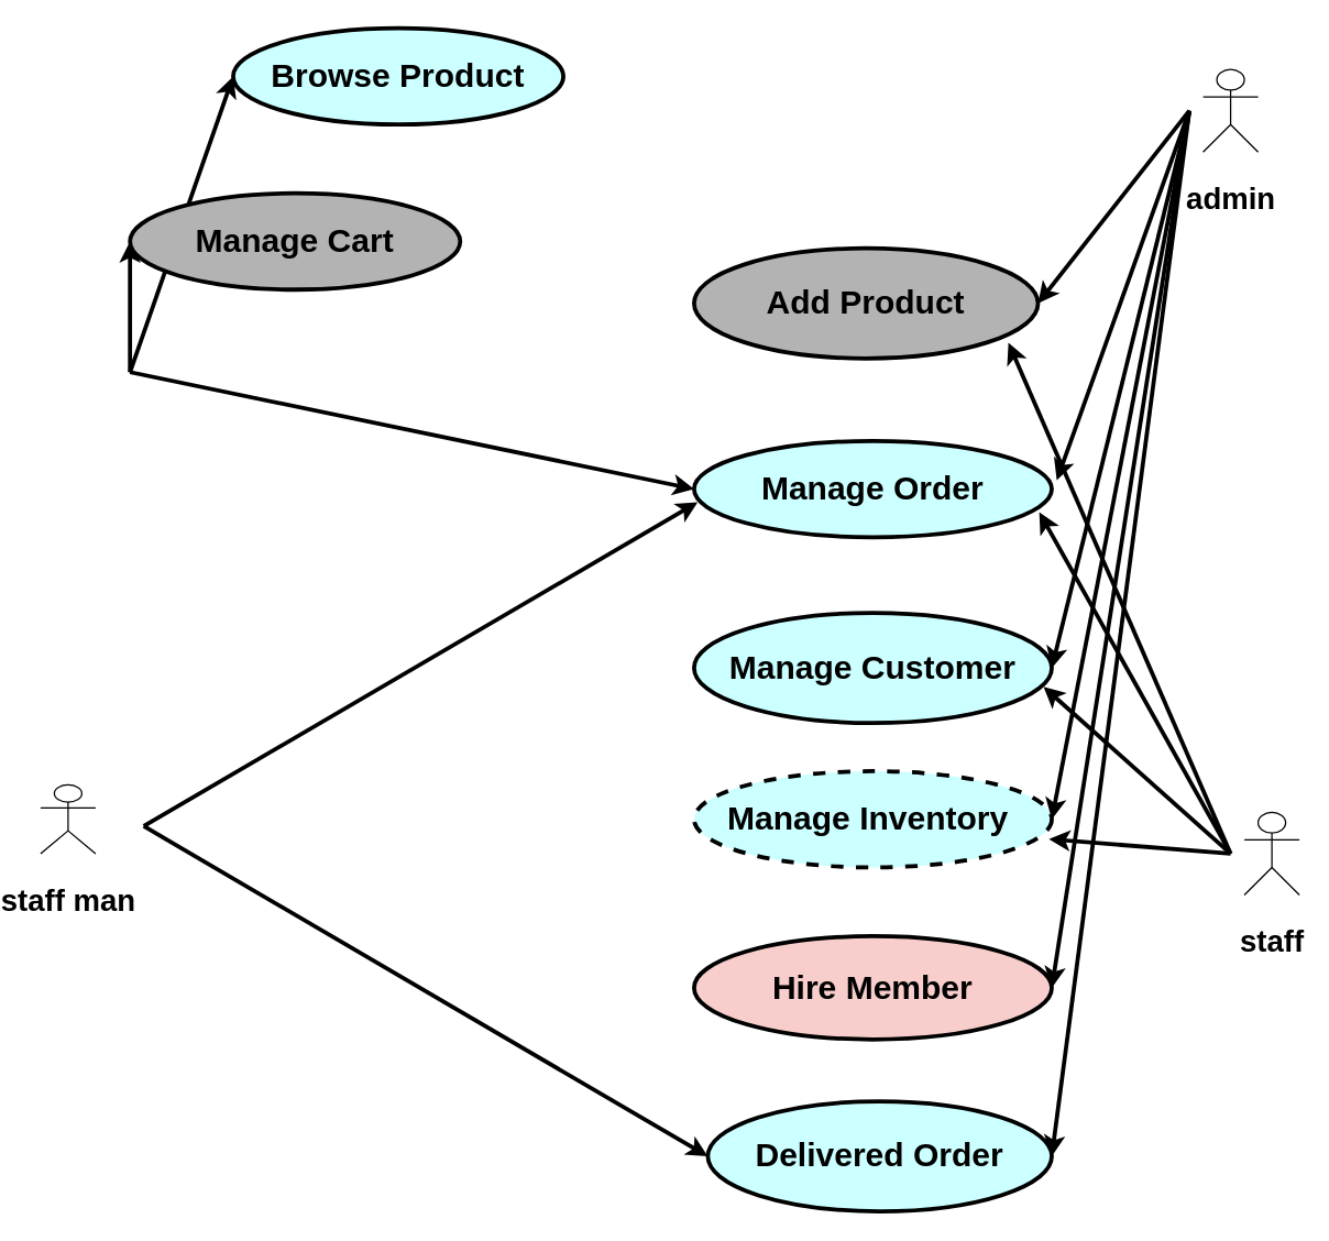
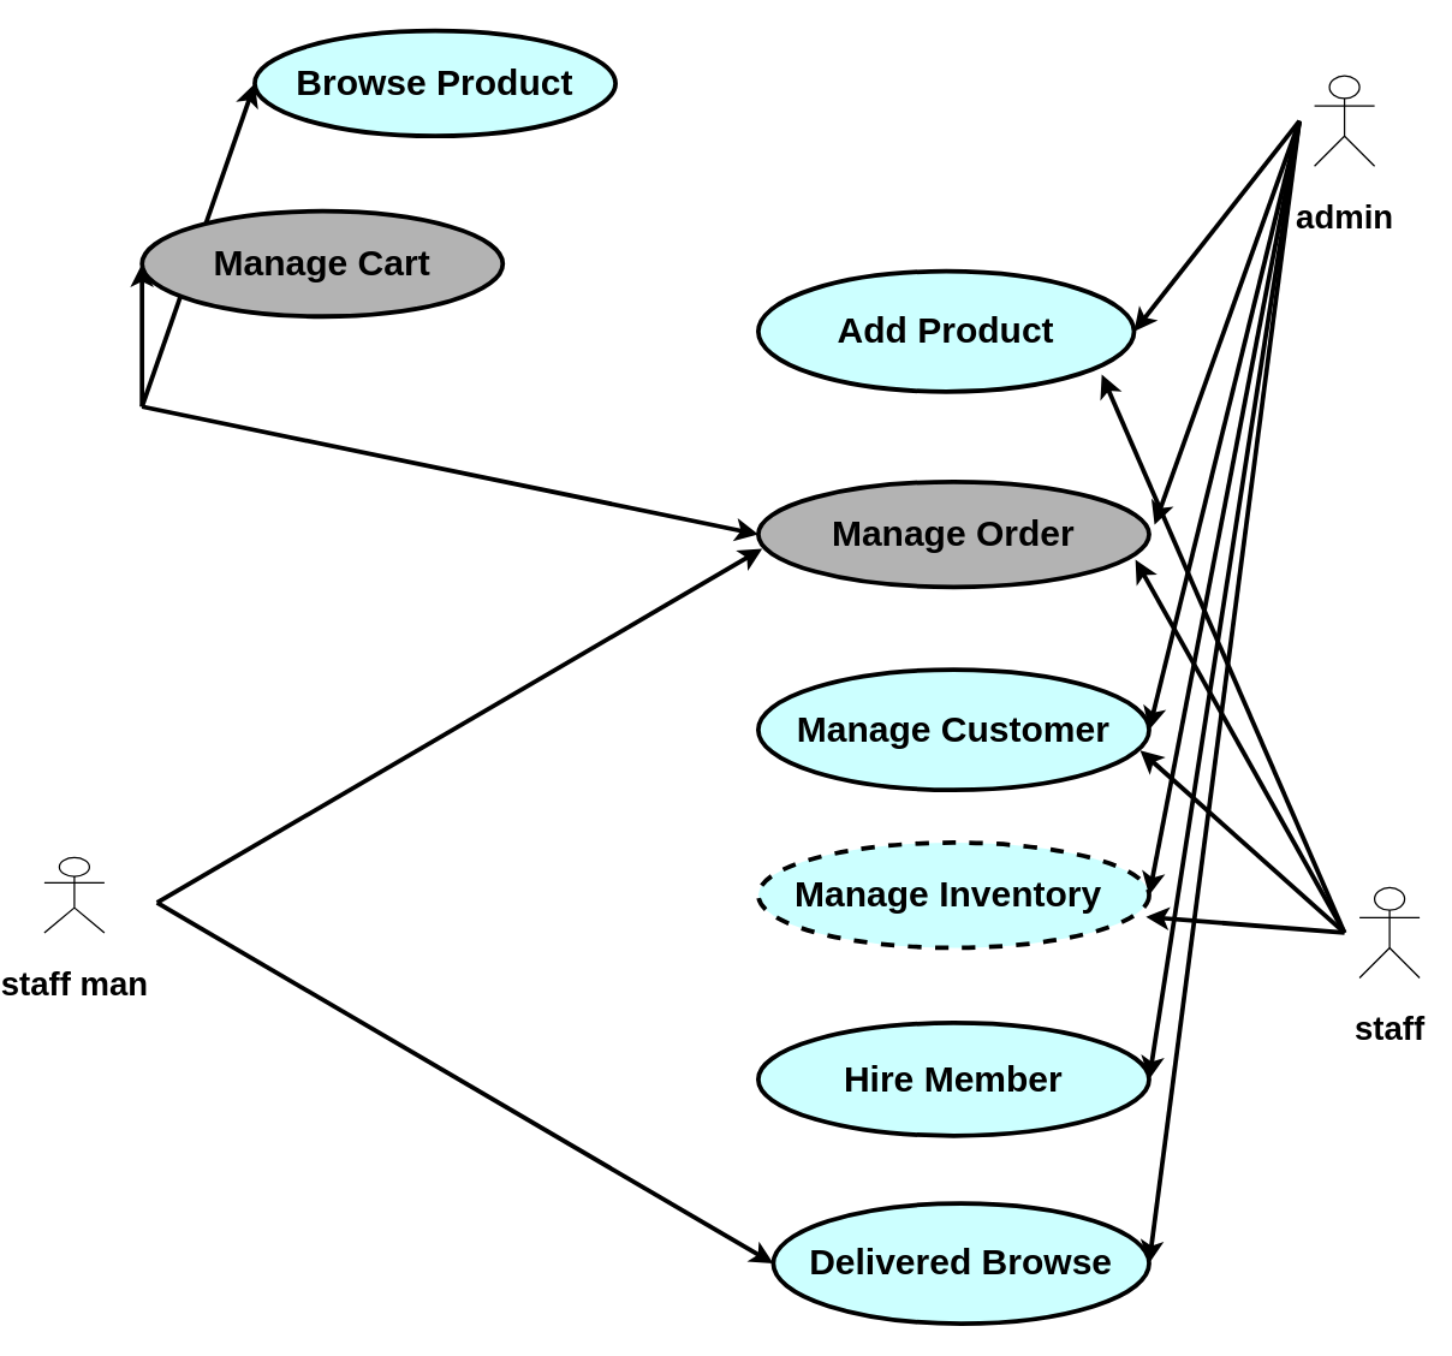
  <mxCell id="0" />
  <mxCell id="1" parent="0" />
  <mxCell id="2" style="rounded=0;orthogonalLoop=1;jettySize=auto;html=1;entryX=0;entryY=0.5;entryDx=0;entryDy=0;strokeWidth=3;" edge="1" parent="1" target="3"><mxGeometry relative="1" as="geometry"><mxPoint x="85" y="270" as="sourcePoint" /></mxGeometry></mxCell>
  <mxCell id="3" value="&lt;h1&gt;Browse Product&lt;/h1&gt;" style="ellipse;whiteSpace=wrap;html=1;strokeWidth=3;fillColor=#ccffff;" vertex="1" parent="1"><mxGeometry x="160" y="20" width="240" height="70" as="geometry" /></mxCell>
- <mxCell id="4" value="&lt;h1&gt;Manage Order&lt;/h1&gt;" style="ellipse;whiteSpace=wrap;html=1;strokeWidth=3;fillColor=#ccffff;" vertex="1" parent="1"><mxGeometry x="495" y="320" width="260" height="70" as="geometry" /></mxCell>
+ <mxCell id="4" value="&lt;h1&gt;Manage Order&lt;/h1&gt;" style="ellipse;whiteSpace=wrap;html=1;strokeWidth=3;fillColor=#B3B3B3;" vertex="1" parent="1"><mxGeometry x="495" y="320" width="260" height="70" as="geometry" /></mxCell>
  <mxCell id="5" value="&lt;h1&gt;Manage Cart&lt;/h1&gt;" style="ellipse;whiteSpace=wrap;html=1;strokeWidth=3;fillColor=#B3B3B3;" vertex="1" parent="1"><mxGeometry x="85" y="140" width="240" height="70" as="geometry" /></mxCell>
- <mxCell id="6" value="&lt;h1&gt;Add Product&lt;/h1&gt;" style="ellipse;whiteSpace=wrap;html=1;strokeWidth=3;fillColor=#b3b3b3;" vertex="1" parent="1"><mxGeometry x="495" y="180" width="250" height="80" as="geometry" /></mxCell>
+ <mxCell id="6" value="&lt;h1&gt;Add Product&lt;/h1&gt;" style="ellipse;whiteSpace=wrap;html=1;strokeWidth=3;fillColor=#CCFFFF;" vertex="1" parent="1"><mxGeometry x="495" y="180" width="250" height="80" as="geometry" /></mxCell>
  <mxCell id="7" value="&lt;h1&gt;Manage Customer&lt;/h1&gt;" style="ellipse;whiteSpace=wrap;html=1;strokeWidth=3;fillColor=#CCFFFF;" vertex="1" parent="1"><mxGeometry x="495" y="445" width="260" height="80" as="geometry" /></mxCell>
  <mxCell id="8" value="&lt;h1&gt;Manage Inventory&amp;nbsp;&lt;/h1&gt;" style="ellipse;whiteSpace=wrap;html=1;strokeWidth=3;fillColor=#CCFFFF;dashed=1;" vertex="1" parent="1"><mxGeometry x="495" y="560" width="260" height="70" as="geometry" /></mxCell>
- <mxCell id="9" value="&lt;h1&gt;Hire Member&lt;/h1&gt;" style="ellipse;whiteSpace=wrap;html=1;strokeWidth=3;fillColor=#f8cecc;" vertex="1" parent="1"><mxGeometry x="495" y="680" width="260" height="75" as="geometry" /></mxCell>
- <mxCell id="10" value="&lt;h1&gt;Delivered Order&lt;/h1&gt;" style="ellipse;whiteSpace=wrap;html=1;strokeWidth=3;fillColor=#CCFFFF;" vertex="1" parent="1"><mxGeometry x="505" y="800" width="250" height="80" as="geometry" /></mxCell>
+ <mxCell id="9" value="&lt;h1&gt;Hire Member&lt;/h1&gt;" style="ellipse;whiteSpace=wrap;html=1;strokeWidth=3;fillColor=#CCFFFF;" vertex="1" parent="1"><mxGeometry x="495" y="680" width="260" height="75" as="geometry" /></mxCell>
+ <mxCell id="10" value="&lt;h1&gt;Delivered Browse&lt;/h1&gt;" style="ellipse;whiteSpace=wrap;html=1;strokeWidth=3;fillColor=#CCFFFF;" vertex="1" parent="1"><mxGeometry x="505" y="800" width="250" height="80" as="geometry" /></mxCell>
  <mxCell id="11" style="rounded=0;orthogonalLoop=1;jettySize=auto;html=1;entryX=0.01;entryY=0.637;entryDx=0;entryDy=0;entryPerimeter=0;strokeWidth=3;" edge="1" parent="1" target="4"><mxGeometry relative="1" as="geometry"><mxPoint x="95" y="600" as="sourcePoint" /></mxGeometry></mxCell>
  <mxCell id="12" value="&lt;h2&gt;&lt;font style=&quot;font-size: 22px;&quot;&gt;staff man&lt;/font&gt;&lt;/h2&gt;" style="shape=umlActor;verticalLabelPosition=bottom;verticalAlign=top;html=1;outlineConnect=0;" vertex="1" parent="1"><mxGeometry x="20" y="570" width="40" height="50" as="geometry" /></mxCell>
  <mxCell id="13" style="rounded=0;orthogonalLoop=1;jettySize=auto;html=1;entryX=1;entryY=0.5;entryDx=0;entryDy=0;strokeWidth=3;" edge="1" parent="1" target="6"><mxGeometry relative="1" as="geometry"><mxPoint x="855" y="80" as="sourcePoint" /></mxGeometry></mxCell>
  <mxCell id="14" value="&lt;h2&gt;&lt;font style=&quot;font-size: 22px;&quot;&gt;admin&lt;/font&gt;&lt;/h2&gt;" style="shape=umlActor;verticalLabelPosition=bottom;verticalAlign=top;html=1;outlineConnect=0;" vertex="1" parent="1"><mxGeometry x="865" y="50" width="40" height="60" as="geometry" /></mxCell>
  <mxCell id="15" value="&lt;h2&gt;&lt;span style=&quot;font-size: 22px;&quot;&gt;staff&lt;/span&gt;&lt;/h2&gt;" style="shape=umlActor;verticalLabelPosition=bottom;verticalAlign=top;html=1;outlineConnect=0;" vertex="1" parent="1"><mxGeometry x="895" y="590" width="40" height="60" as="geometry" /></mxCell>
  <mxCell id="16" style="rounded=0;orthogonalLoop=1;jettySize=auto;html=1;entryX=0;entryY=0.5;entryDx=0;entryDy=0;strokeWidth=3;" edge="1" parent="1" target="5"><mxGeometry relative="1" as="geometry"><mxPoint x="85" y="270" as="sourcePoint" /><mxPoint x="170" y="65" as="targetPoint" /></mxGeometry></mxCell>
  <mxCell id="17" style="rounded=0;orthogonalLoop=1;jettySize=auto;html=1;entryX=0;entryY=0.5;entryDx=0;entryDy=0;strokeWidth=3;" edge="1" parent="1" target="4"><mxGeometry relative="1" as="geometry"><mxPoint x="85" y="270" as="sourcePoint" /><mxPoint x="180" y="75" as="targetPoint" /></mxGeometry></mxCell>
  <mxCell id="18" style="rounded=0;orthogonalLoop=1;jettySize=auto;html=1;entryX=0;entryY=0.5;entryDx=0;entryDy=0;strokeWidth=3;" edge="1" parent="1" target="10"><mxGeometry relative="1" as="geometry"><mxPoint x="95" y="600" as="sourcePoint" /><mxPoint x="357" y="540" as="targetPoint" /></mxGeometry></mxCell>
  <mxCell id="19" style="rounded=0;orthogonalLoop=1;jettySize=auto;html=1;entryX=1.014;entryY=0.409;entryDx=0;entryDy=0;strokeWidth=3;entryPerimeter=0;" edge="1" parent="1" target="4"><mxGeometry relative="1" as="geometry"><mxPoint x="855" y="80" as="sourcePoint" /><mxPoint x="755" y="230" as="targetPoint" /></mxGeometry></mxCell>
  <mxCell id="20" style="rounded=0;orthogonalLoop=1;jettySize=auto;html=1;entryX=1;entryY=0.5;entryDx=0;entryDy=0;strokeWidth=3;" edge="1" parent="1" target="7"><mxGeometry relative="1" as="geometry"><mxPoint x="855" y="80" as="sourcePoint" /><mxPoint x="765" y="240" as="targetPoint" /></mxGeometry></mxCell>
  <mxCell id="21" style="rounded=0;orthogonalLoop=1;jettySize=auto;html=1;entryX=1;entryY=0.5;entryDx=0;entryDy=0;strokeWidth=3;" edge="1" parent="1" target="8"><mxGeometry relative="1" as="geometry"><mxPoint x="855" y="80" as="sourcePoint" /><mxPoint x="775" y="250" as="targetPoint" /></mxGeometry></mxCell>
  <mxCell id="22" style="rounded=0;orthogonalLoop=1;jettySize=auto;html=1;entryX=1;entryY=0.5;entryDx=0;entryDy=0;strokeWidth=3;" edge="1" parent="1" target="9"><mxGeometry relative="1" as="geometry"><mxPoint x="855" y="80" as="sourcePoint" /><mxPoint x="785" y="260" as="targetPoint" /></mxGeometry></mxCell>
  <mxCell id="23" style="rounded=0;orthogonalLoop=1;jettySize=auto;html=1;entryX=1;entryY=0.5;entryDx=0;entryDy=0;strokeWidth=3;" edge="1" parent="1" target="10"><mxGeometry relative="1" as="geometry"><mxPoint x="855" y="80" as="sourcePoint" /><mxPoint x="795" y="270" as="targetPoint" /></mxGeometry></mxCell>
  <mxCell id="24" style="rounded=0;orthogonalLoop=1;jettySize=auto;html=1;entryX=0.914;entryY=0.858;entryDx=0;entryDy=0;strokeWidth=3;entryPerimeter=0;" edge="1" parent="1" target="6"><mxGeometry relative="1" as="geometry"><mxPoint x="885" y="620" as="sourcePoint" /><mxPoint x="765" y="850" as="targetPoint" /></mxGeometry></mxCell>
  <mxCell id="25" style="rounded=0;orthogonalLoop=1;jettySize=auto;html=1;entryX=0.965;entryY=0.74;entryDx=0;entryDy=0;strokeWidth=3;entryPerimeter=0;" edge="1" parent="1" target="4"><mxGeometry relative="1" as="geometry"><mxPoint x="885" y="620" as="sourcePoint" /><mxPoint x="734" y="259" as="targetPoint" /></mxGeometry></mxCell>
  <mxCell id="26" style="rounded=0;orthogonalLoop=1;jettySize=auto;html=1;entryX=0.977;entryY=0.672;entryDx=0;entryDy=0;strokeWidth=3;entryPerimeter=0;" edge="1" parent="1" target="7"><mxGeometry relative="1" as="geometry"><mxPoint x="885" y="620" as="sourcePoint" /><mxPoint x="756" y="382" as="targetPoint" /></mxGeometry></mxCell>
  <mxCell id="27" style="rounded=0;orthogonalLoop=1;jettySize=auto;html=1;entryX=0.992;entryY=0.706;entryDx=0;entryDy=0;strokeWidth=3;entryPerimeter=0;" edge="1" parent="1" target="8"><mxGeometry relative="1" as="geometry"><mxPoint x="885" y="620" as="sourcePoint" /><mxPoint x="759" y="494" as="targetPoint" /></mxGeometry></mxCell>
